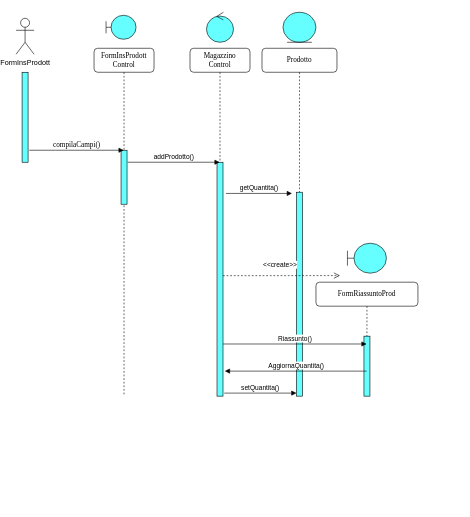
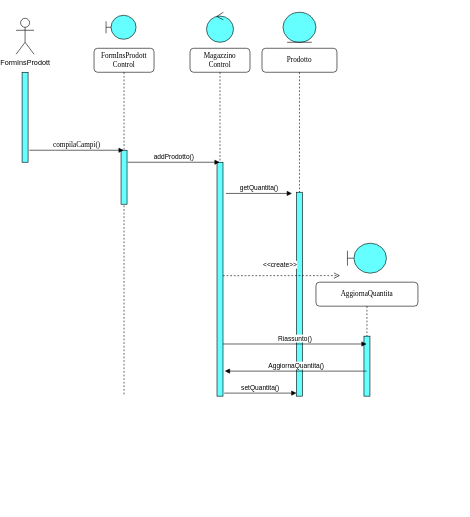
  <mxCell id="0" />
  <mxCell id="1" parent="0" />
  <mxCell id="2" value="FormInsProdott&lt;br&gt;Control" style="shape=umlLifeline;perimeter=lifelinePerimeter;whiteSpace=wrap;html=1;container=1;collapsible=0;recursiveResize=0;outlineConnect=0;rounded=1;shadow=0;comic=0;labelBackgroundColor=none;strokeWidth=1;fontFamily=Verdana;fontSize=12;align=center;" parent="1" vertex="1"><mxGeometry x="150" y="80" width="100" height="580" as="geometry" /></mxCell>
  <mxCell id="3" value="" style="html=1;points=[];perimeter=orthogonalPerimeter;rounded=0;shadow=0;comic=0;labelBackgroundColor=none;strokeWidth=1;fontFamily=Verdana;fontSize=12;align=center;fillColor=#66FFFF;" parent="2" vertex="1"><mxGeometry x="45" y="170" width="10" height="90" as="geometry" /></mxCell>
  <mxCell id="4" value="FormInsProdott" style="shape=umlActor;verticalLabelPosition=bottom;verticalAlign=top;html=1;outlineConnect=0;" parent="1" vertex="1"><mxGeometry x="20" y="30" width="30" height="60" as="geometry" /></mxCell>
  <mxCell id="5" value="" style="html=1;points=[];perimeter=orthogonalPerimeter;rounded=0;shadow=0;comic=0;labelBackgroundColor=none;strokeWidth=1;fontFamily=Verdana;fontSize=12;align=center;fillColor=#66FFFF;" parent="1" vertex="1"><mxGeometry x="30" y="120" width="10" height="150" as="geometry" /></mxCell>
  <mxCell id="6" value="Magazzino&lt;br&gt;Control" style="shape=umlLifeline;perimeter=lifelinePerimeter;whiteSpace=wrap;html=1;container=1;collapsible=0;recursiveResize=0;outlineConnect=0;rounded=1;shadow=0;comic=0;labelBackgroundColor=none;strokeWidth=1;fontFamily=Verdana;fontSize=12;align=center;" parent="1" vertex="1"><mxGeometry x="310" y="80" width="100" height="580" as="geometry" /></mxCell>
  <mxCell id="7" value="" style="html=1;points=[];perimeter=orthogonalPerimeter;rounded=0;shadow=0;comic=0;labelBackgroundColor=none;strokeWidth=1;fontFamily=Verdana;fontSize=12;align=center;fillColor=#66FFFF;" parent="6" vertex="1"><mxGeometry x="45" y="190" width="10" height="390" as="geometry" /></mxCell>
  <mxCell id="8" value="compilaCampi()" style="html=1;verticalAlign=bottom;endArrow=block;labelBackgroundColor=none;fontFamily=Verdana;fontSize=12;edgeStyle=elbowEdgeStyle;elbow=vertical;" parent="1" target="2" edge="1"><mxGeometry relative="1" as="geometry"><mxPoint x="42" y="250" as="sourcePoint" /><mxPoint x="170" y="251" as="targetPoint" /><Array as="points" /></mxGeometry></mxCell>
  <mxCell id="9" value="addProdotto()" style="html=1;verticalAlign=bottom;endArrow=block;" parent="1" target="6" edge="1"><mxGeometry width="80" relative="1" as="geometry"><mxPoint x="206" y="270" as="sourcePoint" /><mxPoint x="330" y="270" as="targetPoint" /></mxGeometry></mxCell>
  <mxCell id="10" value="getQuantita()" style="html=1;verticalAlign=bottom;endArrow=block;" parent="1" edge="1"><mxGeometry width="80" relative="1" as="geometry"><mxPoint x="370" y="322" as="sourcePoint" /><mxPoint x="480" y="322" as="targetPoint" /></mxGeometry></mxCell>
  <mxCell id="11" value="Prodotto" style="shape=umlLifeline;perimeter=lifelinePerimeter;whiteSpace=wrap;html=1;container=1;collapsible=0;recursiveResize=0;outlineConnect=0;rounded=1;shadow=0;comic=0;labelBackgroundColor=none;strokeWidth=1;fontFamily=Verdana;fontSize=12;align=center;" parent="1" vertex="1"><mxGeometry x="430" y="80" width="125" height="580" as="geometry" /></mxCell>
  <mxCell id="12" value="" style="html=1;points=[];perimeter=orthogonalPerimeter;rounded=0;shadow=0;comic=0;labelBackgroundColor=none;strokeWidth=1;fontFamily=Verdana;fontSize=12;align=center;fillColor=#66FFFF;" parent="11" vertex="1"><mxGeometry x="57.5" y="240" width="10" height="340" as="geometry" /></mxCell>
  <mxCell id="13" style="edgeStyle=orthogonalEdgeStyle;rounded=0;orthogonalLoop=1;jettySize=auto;html=1;exitX=0.5;exitY=1;exitDx=0;exitDy=0;" parent="1" edge="1"><mxGeometry relative="1" as="geometry"><mxPoint x="755" y="840" as="sourcePoint" /><mxPoint x="755" y="840" as="targetPoint" /></mxGeometry></mxCell>
- <mxCell id="14" value="FormRiassuntoProd" style="shape=umlLifeline;perimeter=lifelinePerimeter;whiteSpace=wrap;html=1;container=1;collapsible=0;recursiveResize=0;outlineConnect=0;rounded=1;shadow=0;comic=0;labelBackgroundColor=none;strokeWidth=1;fontFamily=Verdana;fontSize=12;align=center;" parent="1" vertex="1"><mxGeometry x="520" y="470" width="170" height="150" as="geometry" /></mxCell>
+ <mxCell id="14" value="AggiornaQuantita" style="shape=umlLifeline;perimeter=lifelinePerimeter;whiteSpace=wrap;html=1;container=1;collapsible=0;recursiveResize=0;outlineConnect=0;rounded=1;shadow=0;comic=0;labelBackgroundColor=none;strokeWidth=1;fontFamily=Verdana;fontSize=12;align=center;" parent="1" vertex="1"><mxGeometry x="520" y="470" width="170" height="150" as="geometry" /></mxCell>
  <mxCell id="15" value="" style="html=1;points=[];perimeter=orthogonalPerimeter;rounded=0;shadow=0;comic=0;labelBackgroundColor=none;strokeWidth=1;fontFamily=Verdana;fontSize=12;align=center;fillColor=#66FFFF;" parent="14" vertex="1"><mxGeometry x="80" y="90" width="10" height="100" as="geometry" /></mxCell>
  <mxCell id="16" value="" style="shape=umlBoundary;whiteSpace=wrap;html=1;fillColor=#66FFFF;" parent="1" vertex="1"><mxGeometry x="170" y="25" width="50" height="40" as="geometry" /></mxCell>
  <mxCell id="17" value="" style="ellipse;shape=umlControl;whiteSpace=wrap;html=1;fillColor=#66FFFF;" parent="1" vertex="1"><mxGeometry x="337.5" y="20" width="45" height="50" as="geometry" /></mxCell>
  <mxCell id="18" value="" style="ellipse;shape=umlEntity;whiteSpace=wrap;html=1;fillColor=#66FFFF;" parent="1" vertex="1"><mxGeometry x="465" y="20" width="55" height="50" as="geometry" /></mxCell>
  <mxCell id="19" value="" style="shape=umlBoundary;whiteSpace=wrap;html=1;fillColor=#66FFFF;" parent="1" vertex="1"><mxGeometry x="572.5" y="405" width="65" height="50" as="geometry" /></mxCell>
  <mxCell id="20" value="Riassunto()" style="html=1;verticalAlign=bottom;endArrow=block;exitX=1;exitY=0.777;exitDx=0;exitDy=0;exitPerimeter=0;" parent="1" source="7" target="14" edge="1"><mxGeometry width="80" relative="1" as="geometry"><mxPoint x="360" y="460" as="sourcePoint" /><mxPoint x="470" y="460" as="targetPoint" /></mxGeometry></mxCell>
  <mxCell id="21" value="AggiornaQuantita()" style="html=1;verticalAlign=bottom;endArrow=block;entryX=1.3;entryY=0.893;entryDx=0;entryDy=0;entryPerimeter=0;" parent="1" source="14" target="7" edge="1"><mxGeometry width="80" relative="1" as="geometry"><mxPoint x="380" y="332" as="sourcePoint" /><mxPoint x="490" y="332" as="targetPoint" /></mxGeometry></mxCell>
  <mxCell id="22" value="setQuantita()" style="html=1;verticalAlign=bottom;endArrow=block;exitX=1.2;exitY=0.987;exitDx=0;exitDy=0;exitPerimeter=0;" edge="1" parent="1" source="7" target="12"><mxGeometry width="80" relative="1" as="geometry"><mxPoint x="614.5" y="628.27" as="sourcePoint" /><mxPoint x="378" y="628.27" as="targetPoint" /></mxGeometry></mxCell>
  <mxCell id="23" value="&amp;lt;&amp;lt;create&amp;gt;&amp;gt;" style="html=1;verticalAlign=bottom;endArrow=open;dashed=1;endSize=8;exitX=1;exitY=0.485;exitDx=0;exitDy=0;exitPerimeter=0;" edge="1" parent="1" source="7"><mxGeometry x="-0.026" y="9" relative="1" as="geometry"><mxPoint x="510" y="370" as="sourcePoint" /><mxPoint x="560" y="459" as="targetPoint" /><mxPoint as="offset" /></mxGeometry></mxCell>
